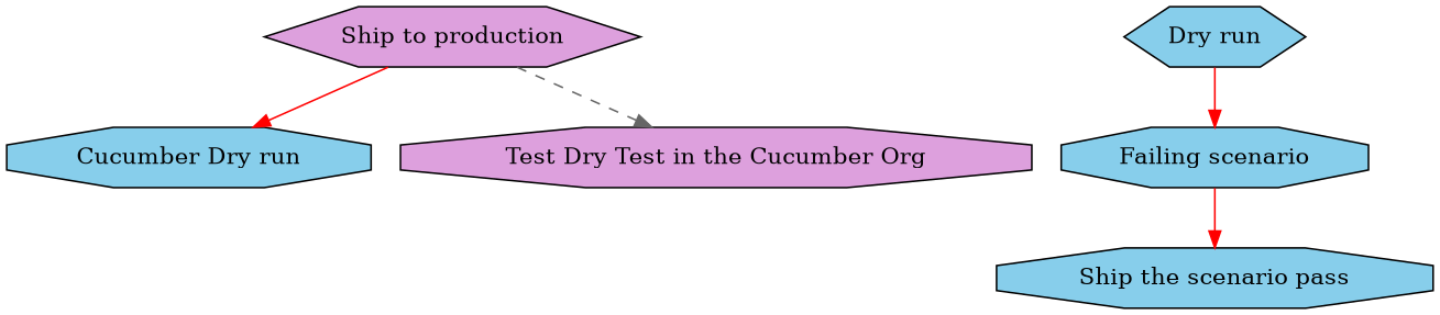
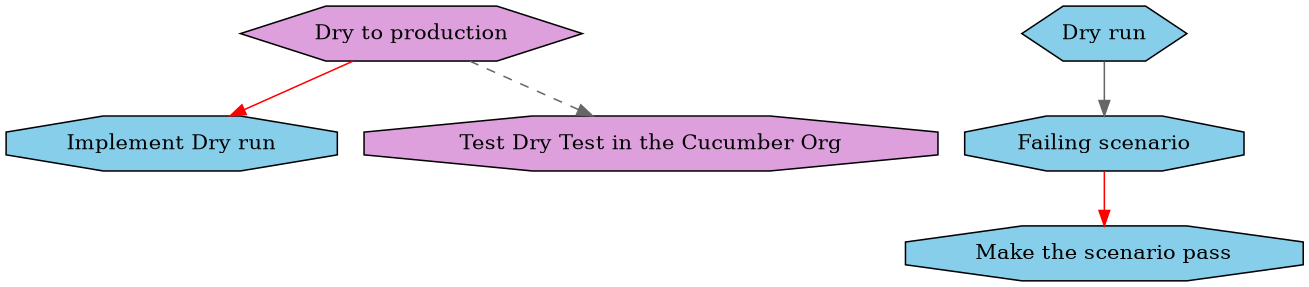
  digraph {
    node [fillcolor=skyblue shape=octagon style=filled]
    edge [color=red style=solid]
-   "Ship to production" [fillcolor=plum shape=hexagon]
-   "Implement Dry run" [label="Cucumber Dry run"]
+   "Ship to production" [fillcolor=plum shape=hexagon label="Dry to production"]
+   "Implement Dry run"
    n3 [fillcolor=plum label="Test Dry Test in the Cucumber Org"]
    "Dry run" [shape=hexagon]
    "Failing scenario"
-   "Make the scenario pass" [label="Ship the scenario pass"]
+   "Make the scenario pass"
    "Ship to production" -> "Implement Dry run"
    "Ship to production" -> n3 [color=gray40 style=dashed]
-   "Dry run" -> "Failing scenario"
+   "Dry run" -> "Failing scenario" [color=gray40]
    "Failing scenario" -> "Make the scenario pass"
  }
